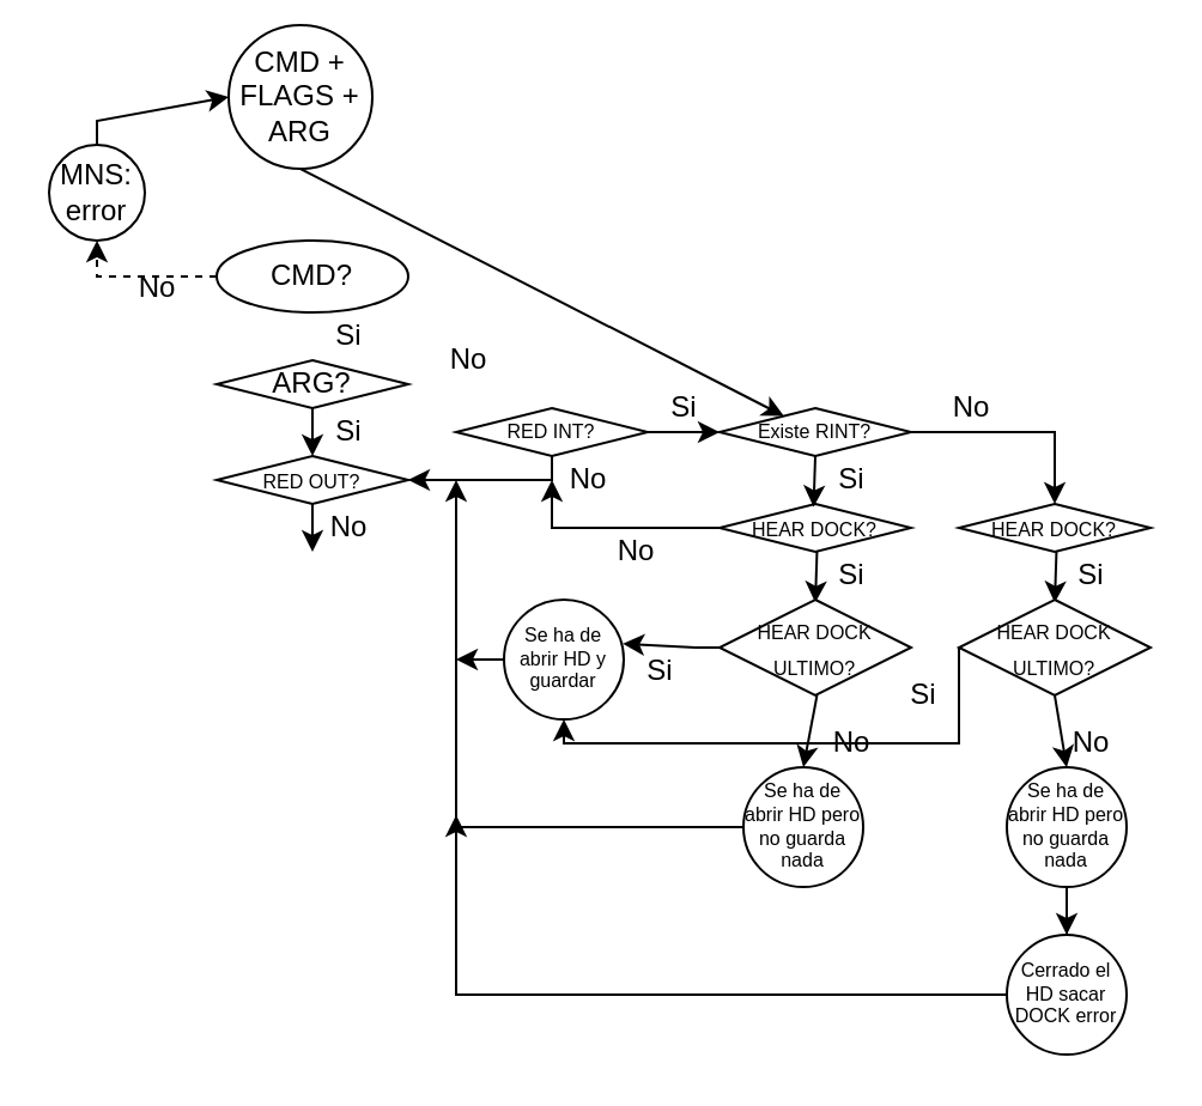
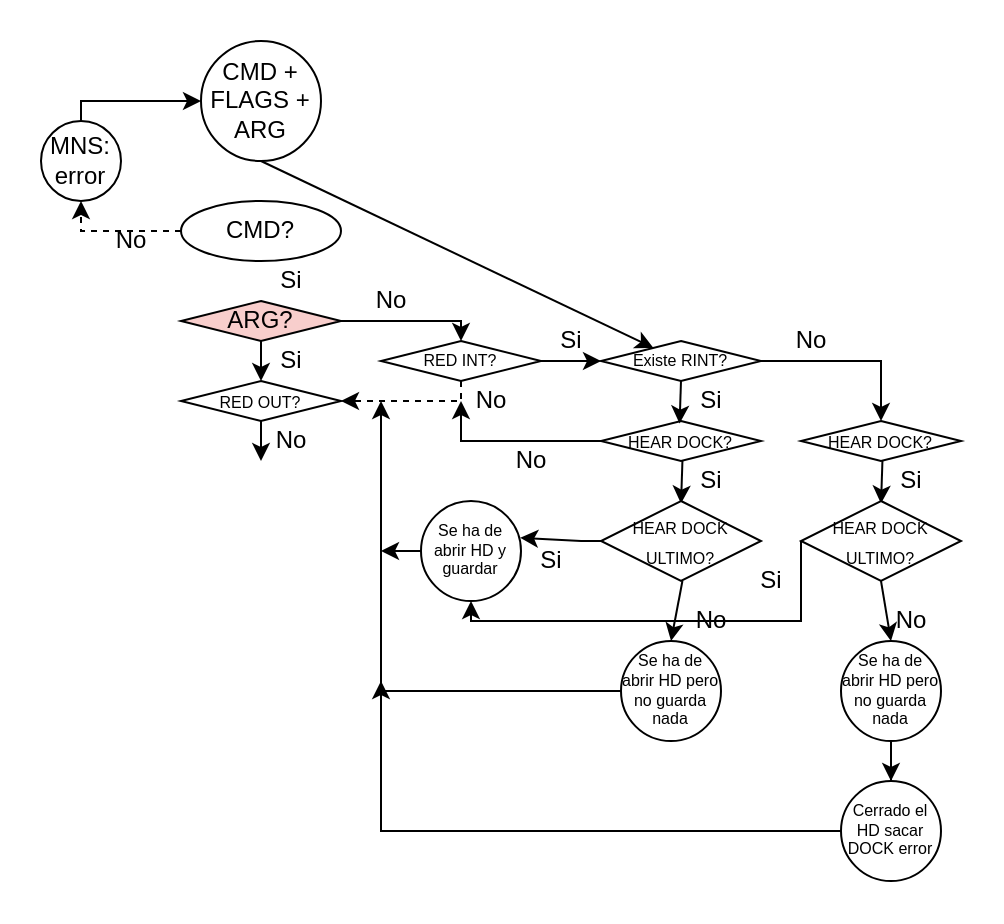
  <mxCell id="0" />
  <mxCell id="1" parent="0" />
- <mxCell id="2" value="CMD + FLAGS + ARG" style="ellipse;whiteSpace=wrap;html=1;aspect=fixed;" parent="1" vertex="1"><mxGeometry x="95" y="10" width="60" height="60" as="geometry" /></mxCell>
+ <mxCell id="2" value="CMD + FLAGS + ARG" style="ellipse;whiteSpace=wrap;html=1;aspect=fixed;" parent="1" vertex="1"><mxGeometry x="100" y="20" width="60" height="60" as="geometry" /></mxCell>
  <mxCell id="3" value="CMD?" style="ellipse;whiteSpace=wrap;html=1;" vertex="1" parent="1"><mxGeometry x="90" y="100" width="80" height="30" as="geometry" /></mxCell>
  <mxCell id="4" value="MNS: error" style="ellipse;whiteSpace=wrap;html=1;aspect=fixed;" vertex="1" parent="1"><mxGeometry x="20" y="60" width="40" height="40" as="geometry" /></mxCell>
  <mxCell id="5" value="" style="endArrow=classic;html=1;rounded=0;exitX=0;exitY=0.5;exitDx=0;exitDy=0;entryX=0.5;entryY=1;entryDx=0;entryDy=0;dashed=1;" edge="1" parent="1" source="3" target="4"><mxGeometry width="50" height="50" relative="1" as="geometry"><mxPoint x="100" y="470" as="sourcePoint" /><mxPoint x="150" y="420" as="targetPoint" /><Array as="points"><mxPoint x="40" y="115" /></Array></mxGeometry></mxCell>
  <mxCell id="6" value="" style="endArrow=classic;html=1;rounded=0;exitX=0.5;exitY=0;exitDx=0;exitDy=0;entryX=0;entryY=0.5;entryDx=0;entryDy=0;" edge="1" parent="1" source="4" target="2"><mxGeometry width="50" height="50" relative="1" as="geometry"><mxPoint x="90" y="140" as="sourcePoint" /><mxPoint x="140" y="90" as="targetPoint" /><Array as="points"><mxPoint x="40" y="50" /></Array></mxGeometry></mxCell>
  <mxCell id="7" value="No" style="text;html=1;align=center;verticalAlign=middle;resizable=0;points=[];autosize=1;strokeColor=none;fillColor=none;" vertex="1" parent="1"><mxGeometry x="50" y="110" width="30" height="20" as="geometry" /></mxCell>
- <mxCell id="8" value="&lt;font style=&quot;font-size: 12px;&quot;&gt;ARG?&lt;/font&gt;" style="rhombus;whiteSpace=wrap;html=1;" vertex="1" parent="1"><mxGeometry x="90" y="150" width="80" height="20" as="geometry" /></mxCell>
+ <mxCell id="8" value="&lt;font style=&quot;font-size: 12px;&quot;&gt;ARG?&lt;/font&gt;" style="rhombus;whiteSpace=wrap;html=1;fillColor=#f8cecc;" vertex="1" parent="1"><mxGeometry x="90" y="150" width="80" height="20" as="geometry" /></mxCell>
  <mxCell id="9" value="Si" style="text;html=1;align=center;verticalAlign=middle;resizable=0;points=[];autosize=1;strokeColor=none;fillColor=none;" vertex="1" parent="1"><mxGeometry x="130" y="130" width="30" height="20" as="geometry" /></mxCell>
  <mxCell id="10" value="" style="endArrow=classic;html=1;rounded=0;exitX=0.5;exitY=1;exitDx=0;exitDy=0;" edge="1" parent="1" source="2" target="24"><mxGeometry width="50" height="50" relative="1" as="geometry"><mxPoint x="90" y="140" as="sourcePoint" /><mxPoint x="140" y="90" as="targetPoint" /></mxGeometry></mxCell>
  <mxCell id="11" value="Si" style="text;html=1;align=center;verticalAlign=middle;resizable=0;points=[];autosize=1;strokeColor=none;fillColor=none;" vertex="1" parent="1"><mxGeometry x="130" y="170" width="30" height="20" as="geometry" /></mxCell>
  <mxCell id="12" value="" style="endArrow=classic;html=1;rounded=0;exitX=0.5;exitY=1;exitDx=0;exitDy=0;entryX=0.5;entryY=0;entryDx=0;entryDy=0;" edge="1" parent="1"><mxGeometry width="50" height="50" relative="1" as="geometry"><mxPoint x="130" y="170" as="sourcePoint" /><mxPoint x="130" y="190" as="targetPoint" /><Array as="points"><mxPoint x="130" y="180" /></Array></mxGeometry></mxCell>
  <mxCell id="13" value="" style="endArrow=classic;html=1;rounded=0;exitX=0.5;exitY=1;exitDx=0;exitDy=0;entryX=0.5;entryY=0;entryDx=0;entryDy=0;" edge="1" parent="1"><mxGeometry width="50" height="50" relative="1" as="geometry"><mxPoint x="130" y="210" as="sourcePoint" /><mxPoint x="130" y="230" as="targetPoint" /></mxGeometry></mxCell>
  <mxCell id="14" value="&lt;font style=&quot;font-size: 8px;&quot;&gt;RED OUT?&lt;/font&gt;" style="rhombus;whiteSpace=wrap;html=1;" vertex="1" parent="1"><mxGeometry x="90" y="190" width="80" height="20" as="geometry" /></mxCell>
  <mxCell id="15" value="RED INT?" style="rhombus;whiteSpace=wrap;html=1;fontSize=8;" vertex="1" parent="1"><mxGeometry x="190" y="170" width="80" height="20" as="geometry" /></mxCell>
  <mxCell id="16" style="edgeStyle=orthogonalEdgeStyle;rounded=0;orthogonalLoop=1;jettySize=auto;html=1;exitX=0.5;exitY=1;exitDx=0;exitDy=0;fontSize=12;" edge="1" parent="1" source="15" target="15"><mxGeometry relative="1" as="geometry" /></mxCell>
+ <mxCell id="17" value="" style="endArrow=classic;html=1;rounded=0;fontSize=12;exitX=1;exitY=0.5;exitDx=0;exitDy=0;entryX=0.5;entryY=0;entryDx=0;entryDy=0;" edge="1" parent="1" source="8" target="15"><mxGeometry width="50" height="50" relative="1" as="geometry"><mxPoint x="180" y="270" as="sourcePoint" /><mxPoint x="230" y="220" as="targetPoint" /><Array as="points"><mxPoint x="230" y="160" /></Array></mxGeometry></mxCell>
  <mxCell id="18" value="No" style="text;html=1;align=center;verticalAlign=middle;resizable=0;points=[];autosize=1;strokeColor=none;fillColor=none;" vertex="1" parent="1"><mxGeometry x="180" y="140" width="30" height="20" as="geometry" /></mxCell>
- <mxCell id="19" value="" style="endArrow=classic;html=1;rounded=0;fontSize=12;exitX=0.5;exitY=1;exitDx=0;exitDy=0;entryX=1;entryY=0.5;entryDx=0;entryDy=0;" edge="1" parent="1" source="15" target="14"><mxGeometry width="50" height="50" relative="1" as="geometry"><mxPoint x="180" y="270" as="sourcePoint" /><mxPoint x="230" y="220" as="targetPoint" /><Array as="points"><mxPoint x="230" y="200" /></Array></mxGeometry></mxCell>
+ <mxCell id="19" value="" style="endArrow=classic;html=1;rounded=0;fontSize=12;exitX=0.5;exitY=1;exitDx=0;exitDy=0;entryX=1;entryY=0.5;entryDx=0;entryDy=0;dashed=1;" edge="1" parent="1" source="15" target="14"><mxGeometry width="50" height="50" relative="1" as="geometry"><mxPoint x="180" y="270" as="sourcePoint" /><mxPoint x="230" y="220" as="targetPoint" /><Array as="points"><mxPoint x="230" y="200" /></Array></mxGeometry></mxCell>
  <mxCell id="20" value="No" style="text;html=1;align=center;verticalAlign=middle;resizable=0;points=[];autosize=1;strokeColor=none;fillColor=none;" vertex="1" parent="1"><mxGeometry x="230" y="190" width="30" height="20" as="geometry" /></mxCell>
  <mxCell id="21" value="" style="endArrow=classic;html=1;rounded=0;fontSize=12;exitX=1;exitY=0.5;exitDx=0;exitDy=0;" edge="1" parent="1" source="15"><mxGeometry width="50" height="50" relative="1" as="geometry"><mxPoint x="180" y="270" as="sourcePoint" /><mxPoint x="300" y="180" as="targetPoint" /></mxGeometry></mxCell>
  <mxCell id="22" value="Si" style="text;html=1;align=center;verticalAlign=middle;resizable=0;points=[];autosize=1;strokeColor=none;fillColor=none;" vertex="1" parent="1"><mxGeometry x="270" y="160" width="30" height="20" as="geometry" /></mxCell>
  <mxCell id="23" value="&lt;font style=&quot;font-size: 8px;&quot;&gt;HEAR DOCK?&lt;/font&gt;" style="rhombus;whiteSpace=wrap;html=1;fontSize=12;" vertex="1" parent="1"><mxGeometry x="300" y="210" width="80" height="20" as="geometry" /></mxCell>
  <mxCell id="24" value="Existe RINT?" style="rhombus;whiteSpace=wrap;html=1;fontSize=8;" vertex="1" parent="1"><mxGeometry x="300" y="170" width="80" height="20" as="geometry" /></mxCell>
  <mxCell id="25" value="Si" style="text;html=1;align=center;verticalAlign=middle;resizable=0;points=[];autosize=1;strokeColor=none;fillColor=none;" vertex="1" parent="1"><mxGeometry x="340" y="190" width="30" height="20" as="geometry" /></mxCell>
  <mxCell id="26" value="" style="endArrow=classic;html=1;rounded=0;fontSize=8;exitX=0;exitY=0;exitDx=0;exitDy=0;exitPerimeter=0;entryX=-0.024;entryY=1.065;entryDx=0;entryDy=0;entryPerimeter=0;" edge="1" parent="1" source="25" target="25"><mxGeometry width="50" height="50" relative="1" as="geometry"><mxPoint x="180" y="270" as="sourcePoint" /><mxPoint x="230" y="220" as="targetPoint" /></mxGeometry></mxCell>
  <mxCell id="27" value="&lt;font style=&quot;font-size: 8px;&quot;&gt;HEAR DOCK?&lt;/font&gt;" style="rhombus;whiteSpace=wrap;html=1;fontSize=12;" vertex="1" parent="1"><mxGeometry x="400" y="210" width="80" height="20" as="geometry" /></mxCell>
  <mxCell id="28" value="" style="endArrow=classic;html=1;rounded=0;fontSize=8;exitX=1;exitY=0.5;exitDx=0;exitDy=0;entryX=0.5;entryY=0;entryDx=0;entryDy=0;" edge="1" parent="1" source="24" target="27"><mxGeometry width="50" height="50" relative="1" as="geometry"><mxPoint x="380" y="270" as="sourcePoint" /><mxPoint x="430" y="220" as="targetPoint" /><Array as="points"><mxPoint x="440" y="180" /></Array></mxGeometry></mxCell>
  <mxCell id="29" value="No" style="text;html=1;align=center;verticalAlign=middle;resizable=0;points=[];autosize=1;strokeColor=none;fillColor=none;" vertex="1" parent="1"><mxGeometry x="390" y="160" width="30" height="20" as="geometry" /></mxCell>
  <mxCell id="30" value="" style="endArrow=classic;html=1;rounded=0;fontSize=8;exitX=0;exitY=0;exitDx=0;exitDy=0;exitPerimeter=0;entryX=-0.024;entryY=1.065;entryDx=0;entryDy=0;entryPerimeter=0;" edge="1" parent="1"><mxGeometry width="50" height="50" relative="1" as="geometry"><mxPoint x="340.72" y="230" as="sourcePoint" /><mxPoint x="340" y="251.3" as="targetPoint" /></mxGeometry></mxCell>
  <mxCell id="31" value="" style="endArrow=classic;html=1;rounded=0;fontSize=8;exitX=0;exitY=0;exitDx=0;exitDy=0;exitPerimeter=0;entryX=-0.024;entryY=1.065;entryDx=0;entryDy=0;entryPerimeter=0;" edge="1" parent="1"><mxGeometry width="50" height="50" relative="1" as="geometry"><mxPoint x="440.72" y="230" as="sourcePoint" /><mxPoint x="440" y="251.3" as="targetPoint" /></mxGeometry></mxCell>
  <mxCell id="32" value="" style="endArrow=classic;html=1;rounded=0;fontSize=8;exitX=0;exitY=0;exitDx=0;exitDy=0;exitPerimeter=0;entryX=0.5;entryY=0;entryDx=0;entryDy=0;" edge="1" parent="1" target="40"><mxGeometry width="50" height="50" relative="1" as="geometry"><mxPoint x="340.72" y="290" as="sourcePoint" /><mxPoint x="340" y="311.3" as="targetPoint" /></mxGeometry></mxCell>
  <mxCell id="33" value="&lt;font style=&quot;font-size: 8px;&quot;&gt;HEAR DOCK ULTIMO?&lt;/font&gt;" style="rhombus;whiteSpace=wrap;html=1;fontSize=12;" vertex="1" parent="1"><mxGeometry x="300" y="250" width="80" height="40" as="geometry" /></mxCell>
  <mxCell id="34" value="&lt;font style=&quot;font-size: 8px;&quot;&gt;HEAR DOCK ULTIMO?&lt;/font&gt;" style="rhombus;whiteSpace=wrap;html=1;fontSize=12;" vertex="1" parent="1"><mxGeometry x="400" y="250" width="80" height="40" as="geometry" /></mxCell>
  <mxCell id="35" value="Si" style="text;html=1;align=center;verticalAlign=middle;resizable=0;points=[];autosize=1;strokeColor=none;fillColor=none;" vertex="1" parent="1"><mxGeometry x="340" y="230" width="30" height="20" as="geometry" /></mxCell>
  <mxCell id="36" value="Si" style="text;html=1;align=center;verticalAlign=middle;resizable=0;points=[];autosize=1;strokeColor=none;fillColor=none;" vertex="1" parent="1"><mxGeometry x="260" y="270" width="30" height="20" as="geometry" /></mxCell>
  <mxCell id="37" value="" style="endArrow=classic;html=1;rounded=0;fontSize=8;exitX=0;exitY=0.5;exitDx=0;exitDy=0;" edge="1" parent="1" source="23"><mxGeometry width="50" height="50" relative="1" as="geometry"><mxPoint x="250" y="300" as="sourcePoint" /><mxPoint x="230" y="200" as="targetPoint" /><Array as="points"><mxPoint x="230" y="220" /></Array></mxGeometry></mxCell>
  <mxCell id="38" value="No" style="text;html=1;align=center;verticalAlign=middle;resizable=0;points=[];autosize=1;strokeColor=none;fillColor=none;" vertex="1" parent="1"><mxGeometry x="250" y="220" width="30" height="20" as="geometry" /></mxCell>
  <mxCell id="39" value="" style="endArrow=classic;html=1;rounded=0;fontSize=8;exitX=0;exitY=0.5;exitDx=0;exitDy=0;entryX=-0.014;entryY=-0.082;entryDx=0;entryDy=0;entryPerimeter=0;" edge="1" parent="1" target="36"><mxGeometry width="50" height="50" relative="1" as="geometry"><mxPoint x="300" y="270" as="sourcePoint" /><mxPoint x="270" y="270" as="targetPoint" /><Array as="points"><mxPoint x="290" y="270" /></Array></mxGeometry></mxCell>
  <mxCell id="40" value="Se ha de abrir HD pero no guarda &lt;br&gt;nada" style="ellipse;whiteSpace=wrap;html=1;aspect=fixed;fontSize=8;" vertex="1" parent="1"><mxGeometry x="310" y="320" width="50" height="50" as="geometry" /></mxCell>
  <mxCell id="41" value="No" style="text;html=1;align=center;verticalAlign=middle;resizable=0;points=[];autosize=1;strokeColor=none;fillColor=none;" vertex="1" parent="1"><mxGeometry x="340" y="300" width="30" height="20" as="geometry" /></mxCell>
  <mxCell id="42" value="Se ha de abrir HD y guardar&lt;br&gt;" style="ellipse;whiteSpace=wrap;html=1;aspect=fixed;fontSize=8;" vertex="1" parent="1"><mxGeometry x="210" y="250" width="50" height="50" as="geometry" /></mxCell>
  <mxCell id="43" value="" style="endArrow=classic;html=1;rounded=0;fontSize=8;exitX=0;exitY=0.5;exitDx=0;exitDy=0;" edge="1" parent="1" source="40"><mxGeometry width="50" height="50" relative="1" as="geometry"><mxPoint x="250" y="280" as="sourcePoint" /><mxPoint x="190" y="200" as="targetPoint" /><Array as="points"><mxPoint x="190" y="345" /></Array></mxGeometry></mxCell>
  <mxCell id="44" value="" style="endArrow=classic;html=1;rounded=0;fontSize=8;exitX=0;exitY=0.5;exitDx=0;exitDy=0;" edge="1" parent="1" source="42"><mxGeometry width="50" height="50" relative="1" as="geometry"><mxPoint x="250" y="280" as="sourcePoint" /><mxPoint x="190" y="275" as="targetPoint" /></mxGeometry></mxCell>
  <mxCell id="45" value="Si" style="text;html=1;align=center;verticalAlign=middle;resizable=0;points=[];autosize=1;strokeColor=none;fillColor=none;" vertex="1" parent="1"><mxGeometry x="440" y="230" width="30" height="20" as="geometry" /></mxCell>
  <mxCell id="46" value="" style="endArrow=classic;html=1;rounded=0;fontSize=8;exitX=0.5;exitY=1;exitDx=0;exitDy=0;entryX=0.5;entryY=0;entryDx=0;entryDy=0;" edge="1" parent="1" source="34" target="49"><mxGeometry width="50" height="50" relative="1" as="geometry"><mxPoint x="250" y="280" as="sourcePoint" /><mxPoint x="440" y="320" as="targetPoint" /></mxGeometry></mxCell>
  <mxCell id="47" value="No" style="text;html=1;align=center;verticalAlign=middle;resizable=0;points=[];autosize=1;strokeColor=none;fillColor=none;" vertex="1" parent="1"><mxGeometry x="440" y="300" width="30" height="20" as="geometry" /></mxCell>
  <mxCell id="48" value="" style="edgeStyle=orthogonalEdgeStyle;rounded=0;orthogonalLoop=1;jettySize=auto;html=1;fontSize=8;" edge="1" parent="1" source="49" target="50"><mxGeometry relative="1" as="geometry" /></mxCell>
  <mxCell id="49" value="Se ha de abrir HD pero no guarda &lt;br&gt;nada" style="ellipse;whiteSpace=wrap;html=1;aspect=fixed;fontSize=8;" vertex="1" parent="1"><mxGeometry x="420" y="320" width="50" height="50" as="geometry" /></mxCell>
  <mxCell id="50" value="Cerrado el HD sacar DOCK error" style="ellipse;whiteSpace=wrap;html=1;aspect=fixed;fontSize=8;" vertex="1" parent="1"><mxGeometry x="420" y="390" width="50" height="50" as="geometry" /></mxCell>
  <mxCell id="51" value="" style="endArrow=classic;html=1;rounded=0;fontSize=8;exitX=0;exitY=0.5;exitDx=0;exitDy=0;" edge="1" parent="1" source="50"><mxGeometry width="50" height="50" relative="1" as="geometry"><mxPoint x="250" y="270" as="sourcePoint" /><mxPoint x="190" y="340" as="targetPoint" /><Array as="points"><mxPoint x="190" y="415" /></Array></mxGeometry></mxCell>
  <mxCell id="52" value="" style="endArrow=classic;html=1;rounded=0;fontSize=8;exitX=0;exitY=0.5;exitDx=0;exitDy=0;entryX=0.5;entryY=1;entryDx=0;entryDy=0;" edge="1" parent="1" source="34" target="42"><mxGeometry width="50" height="50" relative="1" as="geometry"><mxPoint x="250" y="270" as="sourcePoint" /><mxPoint x="300" y="220" as="targetPoint" /><Array as="points"><mxPoint x="400" y="310" /><mxPoint x="235" y="310" /></Array></mxGeometry></mxCell>
  <mxCell id="53" value="Si" style="text;html=1;align=center;verticalAlign=middle;resizable=0;points=[];autosize=1;strokeColor=none;fillColor=none;" vertex="1" parent="1"><mxGeometry x="370" y="280" width="30" height="20" as="geometry" /></mxCell>
  <mxCell id="54" value="No" style="text;html=1;align=center;verticalAlign=middle;resizable=0;points=[];autosize=1;strokeColor=none;fillColor=none;" vertex="1" parent="1"><mxGeometry x="130" y="210" width="30" height="20" as="geometry" /></mxCell>
